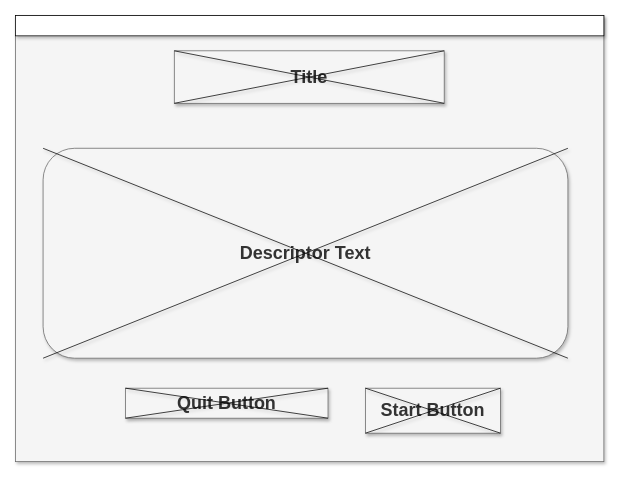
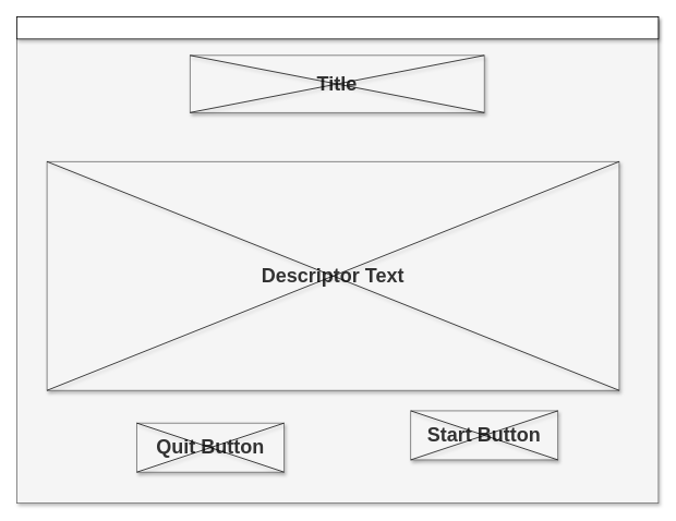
  <mxCell id="0" />
  <mxCell id="1" parent="0" />
  <mxCell id="2" value="" style="group;shadow=1;" parent="1" vertex="1" connectable="0"><mxGeometry x="20" y="20" width="785" height="595" as="geometry" /></mxCell>
  <mxCell id="3" value="" style="rounded=0;whiteSpace=wrap;html=1;fillColor=#f5f5f5;strokeColor=#666666;fontColor=#333333;shadow=1;" parent="2" vertex="1"><mxGeometry width="785" height="595" as="geometry" /></mxCell>
  <mxCell id="4" value="" style="rounded=0;whiteSpace=wrap;html=1;shadow=1;" parent="2" vertex="1"><mxGeometry width="785" height="27" as="geometry" /></mxCell>
  <mxCell id="5" value="" style="group;shadow=1;sketch=0;rounded=0;" parent="1" vertex="1" connectable="0"><mxGeometry x="57" y="197" width="700" height="280" as="geometry" /></mxCell>
- <mxCell id="6" value="&lt;font style=&quot;font-size: 24px&quot;&gt;&lt;b&gt;Descriptor Text&lt;/b&gt;&lt;/font&gt;" style="whiteSpace=wrap;html=1;fillColor=#f5f5f5;strokeColor=#666666;fontColor=#333333;shadow=1;sketch=0;rounded=1;" parent="5" vertex="1"><mxGeometry width="700" height="280" as="geometry" /></mxCell>
+ <mxCell id="6" value="&lt;font style=&quot;font-size: 24px&quot;&gt;&lt;b&gt;Descriptor Text&lt;/b&gt;&lt;/font&gt;" style="rounded=0;whiteSpace=wrap;html=1;fillColor=#f5f5f5;strokeColor=#666666;fontColor=#333333;shadow=1;sketch=0;" parent="5" vertex="1"><mxGeometry width="700" height="280" as="geometry" /></mxCell>
  <mxCell id="7" value="" style="endArrow=none;html=1;entryX=1;entryY=1;entryDx=0;entryDy=0;exitX=0;exitY=0;exitDx=0;exitDy=0;strokeColor=#030303;shadow=1;" parent="5" source="6" target="6" edge="1"><mxGeometry width="50" height="50" relative="1" as="geometry"><mxPoint x="100.0" y="-93.333" as="sourcePoint" /><mxPoint x="266.667" y="-210" as="targetPoint" /></mxGeometry></mxCell>
  <mxCell id="8" value="" style="endArrow=none;html=1;entryX=0;entryY=1;entryDx=0;entryDy=0;exitX=1;exitY=0;exitDx=0;exitDy=0;strokeColor=#030303;shadow=1;" parent="5" source="6" target="6" edge="1"><mxGeometry width="50" height="50" relative="1" as="geometry"><mxPoint x="33.333" y="23.333" as="sourcePoint" /><mxPoint x="733.333" y="303.333" as="targetPoint" /></mxGeometry></mxCell>
- <mxCell id="9" value="&lt;font style=&quot;font-size: 24px&quot;&gt;&lt;b&gt;Quit Button&lt;/b&gt;&lt;/font&gt;" style="rounded=0;whiteSpace=wrap;html=1;fillColor=#f5f5f5;strokeColor=#666666;fontColor=#333333;shadow=1;sketch=0;" parent="1" vertex="1"><mxGeometry x="167" y="517" width="270" height="40" as="geometry" /></mxCell>
+ <mxCell id="9" value="&lt;font style=&quot;font-size: 24px&quot;&gt;&lt;b&gt;Quit Button&lt;/b&gt;&lt;/font&gt;" style="rounded=0;whiteSpace=wrap;html=1;fillColor=#f5f5f5;strokeColor=#666666;fontColor=#333333;shadow=1;sketch=0;" parent="1" vertex="1"><mxGeometry x="167" y="517" width="180" height="60" as="geometry" /></mxCell>
  <mxCell id="10" value="" style="endArrow=none;html=1;entryX=1;entryY=1;entryDx=0;entryDy=0;exitX=0;exitY=0;exitDx=0;exitDy=0;strokeColor=#030303;shadow=1;" parent="1" source="9" target="9" edge="1"><mxGeometry width="50" height="50" relative="1" as="geometry"><mxPoint x="392.714" y="517" as="sourcePoint" /><mxPoint x="435.571" y="492" as="targetPoint" /></mxGeometry></mxCell>
  <mxCell id="11" value="" style="endArrow=none;html=1;entryX=0;entryY=1;entryDx=0;entryDy=0;exitX=1;exitY=0;exitDx=0;exitDy=0;strokeColor=#030303;shadow=1;" parent="1" source="9" target="9" edge="1"><mxGeometry width="50" height="50" relative="1" as="geometry"><mxPoint x="375.571" y="542" as="sourcePoint" /><mxPoint x="555.571" y="602" as="targetPoint" /></mxGeometry></mxCell>
  <mxCell id="12" value="" style="group;shadow=1;sketch=0;rounded=0;" vertex="1" connectable="0" parent="1"><mxGeometry x="232" y="67" width="360" height="70" as="geometry" /></mxCell>
  <mxCell id="13" value="&lt;font style=&quot;font-size: 24px&quot;&gt;&lt;b&gt;Title&lt;/b&gt;&lt;/font&gt;" style="rounded=0;whiteSpace=wrap;html=1;fillColor=#f5f5f5;strokeColor=#666666;fontColor=#333333;shadow=1;" vertex="1" parent="12"><mxGeometry width="360" height="70" as="geometry" /></mxCell>
  <mxCell id="14" value="" style="endArrow=none;html=1;entryX=1;entryY=1;entryDx=0;entryDy=0;exitX=0;exitY=0;exitDx=0;exitDy=0;strokeColor=#030303;shadow=1;" edge="1" parent="12" source="13" target="13"><mxGeometry width="50" height="50" relative="1" as="geometry"><mxPoint x="51.429" y="-23.333" as="sourcePoint" /><mxPoint x="137.143" y="-52.5" as="targetPoint" /></mxGeometry></mxCell>
  <mxCell id="15" value="" style="endArrow=none;html=1;entryX=0;entryY=1;entryDx=0;entryDy=0;exitX=1;exitY=0;exitDx=0;exitDy=0;strokeColor=#030303;shadow=1;" edge="1" parent="12" source="13" target="13"><mxGeometry width="50" height="50" relative="1" as="geometry"><mxPoint x="17.143" y="5.833" as="sourcePoint" /><mxPoint x="377.143" y="75.833" as="targetPoint" /></mxGeometry></mxCell>
- <mxCell id="16" value="&lt;font style=&quot;font-size: 24px&quot;&gt;&lt;b&gt;Start Button&lt;/b&gt;&lt;/font&gt;" style="rounded=0;whiteSpace=wrap;html=1;fillColor=#f5f5f5;strokeColor=#666666;fontColor=#333333;shadow=1;sketch=0;" vertex="1" parent="1"><mxGeometry x="487" y="517" width="180" height="60" as="geometry" /></mxCell>
+ <mxCell id="16" value="&lt;font style=&quot;font-size: 24px&quot;&gt;&lt;b&gt;Start Button&lt;/b&gt;&lt;/font&gt;" style="rounded=0;whiteSpace=wrap;html=1;fillColor=#f5f5f5;strokeColor=#666666;fontColor=#333333;shadow=1;sketch=0;" vertex="1" parent="1"><mxGeometry x="502" y="502" width="180" height="60" as="geometry" /></mxCell>
  <mxCell id="17" value="" style="endArrow=none;html=1;entryX=1;entryY=1;entryDx=0;entryDy=0;exitX=0;exitY=0;exitDx=0;exitDy=0;strokeColor=#030303;shadow=1;" edge="1" parent="1" source="16" target="16"><mxGeometry width="50" height="50" relative="1" as="geometry"><mxPoint x="617.714" y="517" as="sourcePoint" /><mxPoint x="660.571" y="492" as="targetPoint" /></mxGeometry></mxCell>
  <mxCell id="18" value="" style="endArrow=none;html=1;entryX=0;entryY=1;entryDx=0;entryDy=0;exitX=1;exitY=0;exitDx=0;exitDy=0;strokeColor=#030303;shadow=1;" edge="1" parent="1" source="16" target="16"><mxGeometry width="50" height="50" relative="1" as="geometry"><mxPoint x="600.571" y="542" as="sourcePoint" /><mxPoint x="780.571" y="602" as="targetPoint" /></mxGeometry></mxCell>
